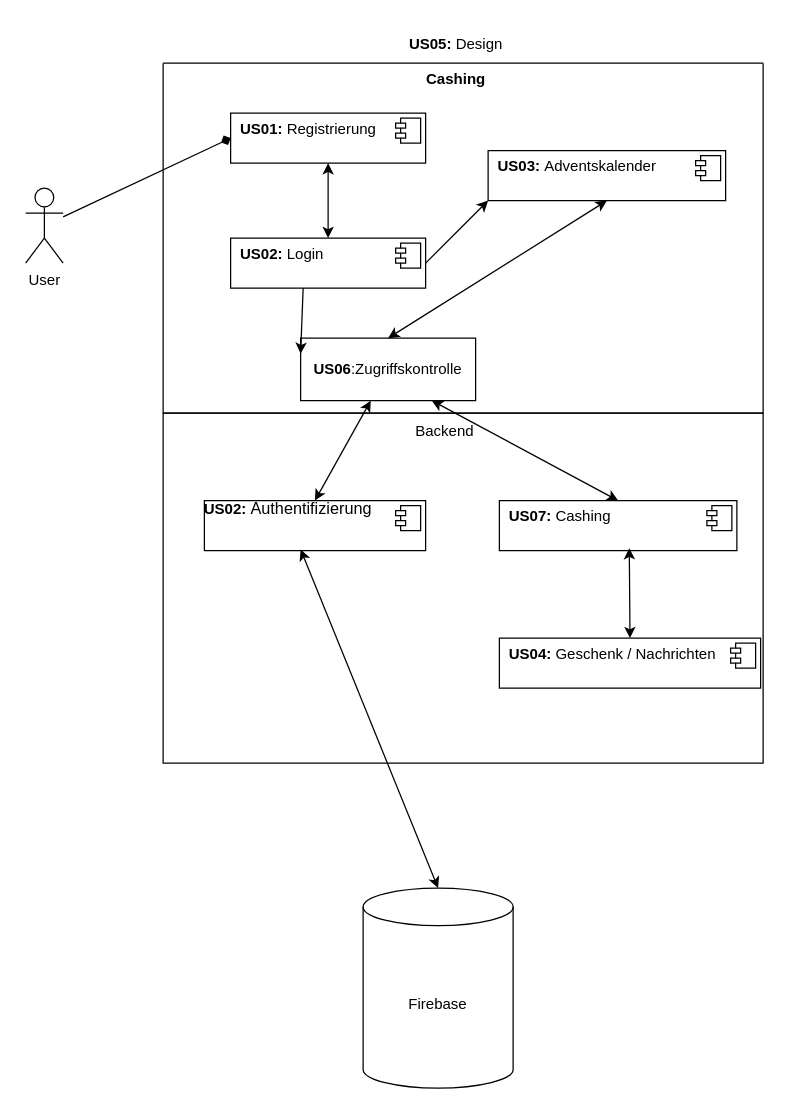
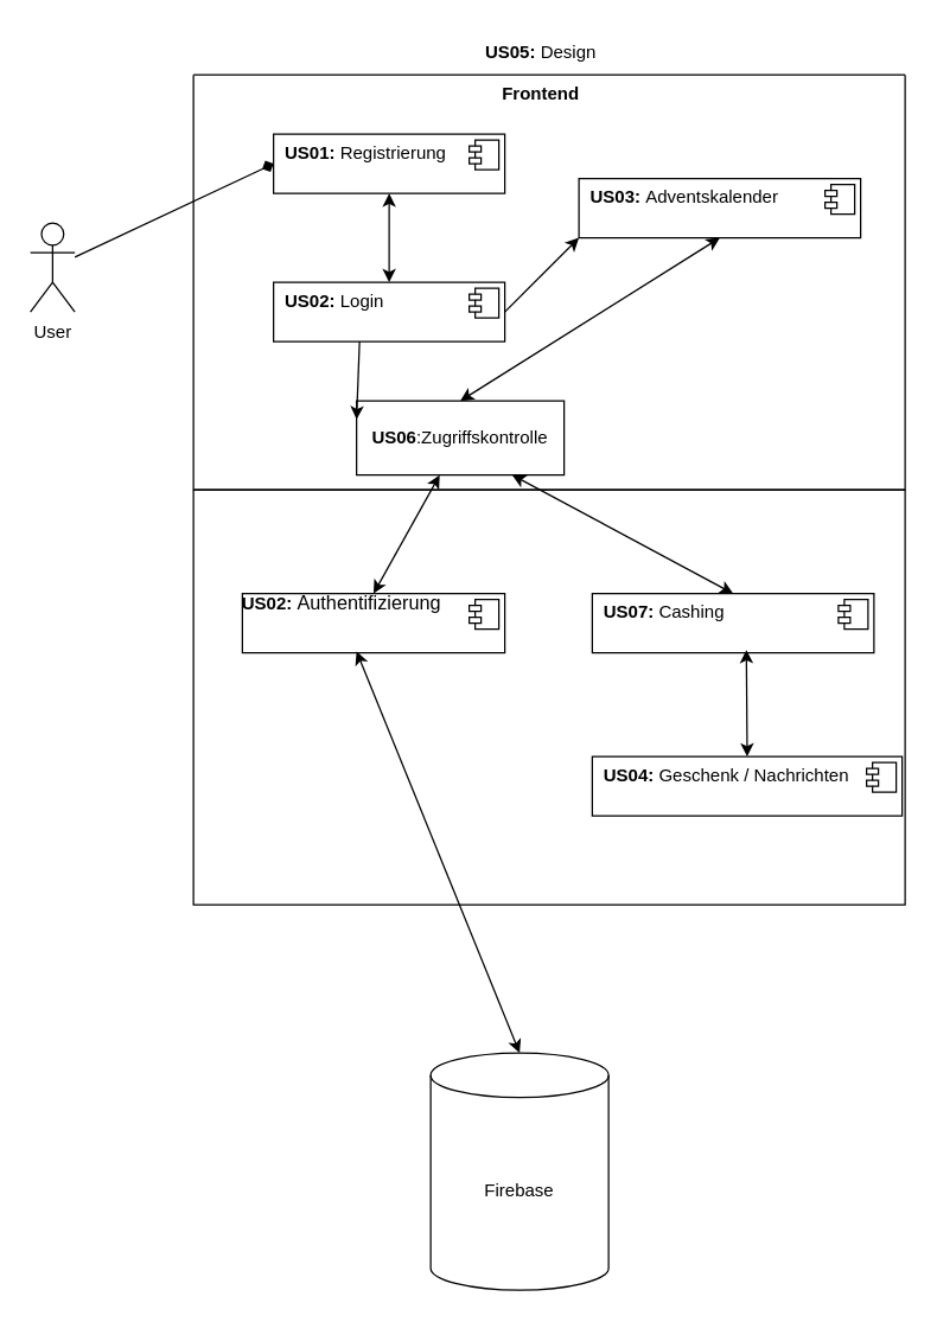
  <mxCell id="0" />
  <mxCell id="1" parent="0" />
  <mxCell id="2" value="" style="swimlane;startSize=0;movable=0;resizable=0;rotatable=0;deletable=0;editable=0;locked=1;connectable=0;" vertex="1" parent="1"><mxGeometry x="130" y="50" width="480" height="280" as="geometry" /></mxCell>
  <mxCell id="3" value="User" style="shape=umlActor;verticalLabelPosition=bottom;verticalAlign=top;html=1;" vertex="1" parent="1"><mxGeometry x="20" y="150" width="30" height="60" as="geometry" /></mxCell>
  <mxCell id="4" value="" style="endArrow=diamond;html=1;rounded=0;entryX=0;entryY=0.5;entryDx=0;entryDy=0;" edge="1" parent="1" source="3" target="5"><mxGeometry width="50" height="50" relative="1" as="geometry"><mxPoint x="340" y="180" as="sourcePoint" /><mxPoint x="200" y="140" as="targetPoint" /></mxGeometry></mxCell>
  <mxCell id="5" value="&lt;p style=&quot;margin:0px;margin-top:6px;text-align:center;&quot;&gt;&lt;/p&gt;&lt;p style=&quot;margin:0px;margin-left:8px;&quot;&gt;&lt;b&gt;US01:&amp;nbsp;&lt;/b&gt;Registrierung&lt;br&gt;&lt;br&gt;&lt;/p&gt;" style="align=left;overflow=fill;html=1;dropTarget=0;whiteSpace=wrap;" vertex="1" parent="1"><mxGeometry x="184" y="90" width="156" height="40" as="geometry" /></mxCell>
  <mxCell id="6" value="" style="shape=component;jettyWidth=8;jettyHeight=4;" vertex="1" parent="5"><mxGeometry x="1" width="20" height="20" relative="1" as="geometry"><mxPoint x="-24" y="4" as="offset" /></mxGeometry></mxCell>
  <mxCell id="7" value="&lt;p style=&quot;margin:0px;margin-top:6px;text-align:center;&quot;&gt;&lt;/p&gt;&lt;p style=&quot;margin:0px;margin-left:8px;&quot;&gt;&lt;b&gt;US02:&amp;nbsp;&lt;/b&gt;Login&lt;br&gt;&lt;br&gt;&lt;/p&gt;" style="align=left;overflow=fill;html=1;dropTarget=0;whiteSpace=wrap;" vertex="1" parent="1"><mxGeometry x="184" y="190" width="156" height="40" as="geometry" /></mxCell>
  <mxCell id="8" value="" style="shape=component;jettyWidth=8;jettyHeight=4;" vertex="1" parent="7"><mxGeometry x="1" width="20" height="20" relative="1" as="geometry"><mxPoint x="-24" y="4" as="offset" /></mxGeometry></mxCell>
  <mxCell id="9" value="" style="endArrow=classic;startArrow=classic;html=1;rounded=0;exitX=0.5;exitY=0;exitDx=0;exitDy=0;" edge="1" parent="1" source="7" target="5"><mxGeometry width="50" height="50" relative="1" as="geometry"><mxPoint x="340" y="180" as="sourcePoint" /><mxPoint x="390" y="130" as="targetPoint" /></mxGeometry></mxCell>
  <mxCell id="10" value="" style="endArrow=classic;html=1;rounded=0;exitX=1;exitY=0.5;exitDx=0;exitDy=0;" edge="1" parent="1" source="7"><mxGeometry width="50" height="50" relative="1" as="geometry"><mxPoint x="340" y="180" as="sourcePoint" /><mxPoint x="390" y="160" as="targetPoint" /></mxGeometry></mxCell>
  <mxCell id="11" value="&lt;p style=&quot;margin:0px;margin-top:6px;text-align:center;&quot;&gt;&lt;/p&gt;&lt;p style=&quot;margin:0px;margin-left:8px;&quot;&gt;&lt;b&gt;US03:&amp;nbsp;&lt;/b&gt;Adventskalender&lt;br&gt;&lt;br&gt;&lt;/p&gt;" style="align=left;overflow=fill;html=1;dropTarget=0;whiteSpace=wrap;" vertex="1" parent="1"><mxGeometry x="390" y="120" width="190" height="40" as="geometry" /></mxCell>
  <mxCell id="12" value="" style="shape=component;jettyWidth=8;jettyHeight=4;" vertex="1" parent="11"><mxGeometry x="1" width="20" height="20" relative="1" as="geometry"><mxPoint x="-24" y="4" as="offset" /></mxGeometry></mxCell>
  <mxCell id="13" value="&lt;b&gt;US05: &lt;/b&gt;Design" style="text;html=1;align=center;verticalAlign=middle;resizable=0;points=[];autosize=1;strokeColor=none;fillColor=none;" vertex="1" parent="1"><mxGeometry x="314" y="20" width="100" height="30" as="geometry" /></mxCell>
  <mxCell id="14" value="" style="swimlane;startSize=0;movable=0;resizable=0;rotatable=0;deletable=0;editable=0;locked=1;connectable=0;" vertex="1" parent="1"><mxGeometry x="130" y="330" width="480" height="280" as="geometry" /></mxCell>
- <mxCell id="15" value="Backend" style="text;html=1;align=center;verticalAlign=middle;resizable=0;points=[];autosize=1;strokeColor=none;fillColor=none;" vertex="1" parent="14"><mxGeometry x="190" width="70" height="30" as="geometry" /></mxCell>
  <mxCell id="16" value="" style="endArrow=classic;startArrow=classic;html=1;rounded=0;entryX=0.5;entryY=1;entryDx=0;entryDy=0;exitX=0.5;exitY=0;exitDx=0;exitDy=0;" edge="1" parent="1" source="19" target="11"><mxGeometry width="50" height="50" relative="1" as="geometry"><mxPoint x="690" y="367" as="sourcePoint" /><mxPoint x="690.07" y="160" as="targetPoint" /></mxGeometry></mxCell>
  <mxCell id="17" value="&lt;p style=&quot;margin:0px;margin-top:6px;text-align:center;&quot;&gt;&lt;/p&gt;&lt;p style=&quot;margin:0px;margin-left:8px;&quot;&gt;&lt;b&gt;US07:&amp;nbsp;&lt;/b&gt;Cashing&lt;br&gt;&lt;br&gt;&lt;/p&gt;" style="align=left;overflow=fill;html=1;dropTarget=0;whiteSpace=wrap;" vertex="1" parent="1"><mxGeometry x="399" y="400" width="190" height="40" as="geometry" /></mxCell>
  <mxCell id="18" value="" style="shape=component;jettyWidth=8;jettyHeight=4;" vertex="1" parent="17"><mxGeometry x="1" width="20" height="20" relative="1" as="geometry"><mxPoint x="-24" y="4" as="offset" /></mxGeometry></mxCell>
  <mxCell id="19" value="&lt;b style=&quot;text-align: left;&quot;&gt;US06&lt;/b&gt;:Zugriffskontrolle" style="html=1;whiteSpace=wrap;" vertex="1" parent="1"><mxGeometry x="240" y="270" width="140" height="50" as="geometry" /></mxCell>
  <mxCell id="20" value="" style="endArrow=classic;html=1;rounded=0;exitX=0.372;exitY=1;exitDx=0;exitDy=0;exitPerimeter=0;entryX=0;entryY=0.25;entryDx=0;entryDy=0;" edge="1" parent="1" source="7" target="19"><mxGeometry width="50" height="50" relative="1" as="geometry"><mxPoint x="340" y="520" as="sourcePoint" /><mxPoint x="390" y="470" as="targetPoint" /></mxGeometry></mxCell>
  <mxCell id="21" value="&lt;b&gt;US02:&amp;nbsp;&lt;/b&gt;&lt;span style=&quot;line-height: 107%; font-family: Calibri, sans-serif;&quot; lang=&quot;DE-CH&quot;&gt;&lt;font style=&quot;font-size: 13px;&quot;&gt;Authentifizierung&lt;/font&gt;&lt;/span&gt;" style="align=left;overflow=fill;html=1;dropTarget=0;whiteSpace=wrap;" vertex="1" parent="1"><mxGeometry x="163" y="400" width="177" height="40" as="geometry" /></mxCell>
  <mxCell id="22" value="" style="shape=component;jettyWidth=8;jettyHeight=4;" vertex="1" parent="21"><mxGeometry x="1" width="20" height="20" relative="1" as="geometry"><mxPoint x="-24" y="4" as="offset" /></mxGeometry></mxCell>
  <mxCell id="23" value="" style="endArrow=classic;startArrow=classic;html=1;rounded=0;exitX=0.5;exitY=0;exitDx=0;exitDy=0;" edge="1" parent="1" source="21" target="19"><mxGeometry width="50" height="50" relative="1" as="geometry"><mxPoint x="260" y="390" as="sourcePoint" /><mxPoint x="310" y="340" as="targetPoint" /></mxGeometry></mxCell>
  <mxCell id="24" value="" style="endArrow=classic;startArrow=classic;html=1;rounded=0;exitX=0.5;exitY=0;exitDx=0;exitDy=0;entryX=0.75;entryY=1;entryDx=0;entryDy=0;" edge="1" parent="1" source="17" target="19"><mxGeometry width="50" height="50" relative="1" as="geometry"><mxPoint x="353" y="410" as="sourcePoint" /><mxPoint x="440" y="340" as="targetPoint" /></mxGeometry></mxCell>
  <mxCell id="25" value="&lt;p style=&quot;margin:0px;margin-top:6px;text-align:center;&quot;&gt;&lt;/p&gt;&lt;p style=&quot;margin:0px;margin-left:8px;&quot;&gt;&lt;b&gt;US04: &lt;/b&gt;Geschenk / Nachrichten&lt;br&gt;&lt;br&gt;&lt;/p&gt;" style="align=left;overflow=fill;html=1;dropTarget=0;whiteSpace=wrap;" vertex="1" parent="1"><mxGeometry x="399" y="510" width="209" height="40" as="geometry" /></mxCell>
  <mxCell id="26" value="" style="shape=component;jettyWidth=8;jettyHeight=4;" vertex="1" parent="25"><mxGeometry x="1" width="20" height="20" relative="1" as="geometry"><mxPoint x="-24" y="4" as="offset" /></mxGeometry></mxCell>
  <mxCell id="27" value="" style="endArrow=classic;startArrow=classic;html=1;rounded=0;entryX=0.547;entryY=0.95;entryDx=0;entryDy=0;entryPerimeter=0;exitX=0.5;exitY=0;exitDx=0;exitDy=0;" edge="1" parent="1" source="25" target="17"><mxGeometry width="50" height="50" relative="1" as="geometry"><mxPoint x="340" y="520" as="sourcePoint" /><mxPoint x="390" y="470" as="targetPoint" /></mxGeometry></mxCell>
- <mxCell id="28" value="Cashing" style="text;align=center;fontStyle=1;verticalAlign=middle;spacingLeft=3;spacingRight=3;strokeColor=none;rotatable=0;points=[[0,0.5],[1,0.5]];portConstraint=eastwest;html=1;" vertex="1" parent="1"><mxGeometry x="324" y="50" width="80" height="26" as="geometry" /></mxCell>
+ <mxCell id="28" value="Frontend" style="text;align=center;fontStyle=1;verticalAlign=middle;spacingLeft=3;spacingRight=3;strokeColor=none;rotatable=0;points=[[0,0.5],[1,0.5]];portConstraint=eastwest;html=1;" vertex="1" parent="1"><mxGeometry x="324" y="50" width="80" height="26" as="geometry" /></mxCell>
  <mxCell id="29" value="Firebase" style="shape=cylinder3;whiteSpace=wrap;html=1;boundedLbl=1;backgroundOutline=1;size=15;" vertex="1" parent="1"><mxGeometry x="290" y="710" width="120" height="160" as="geometry" /></mxCell>
  <mxCell id="30" value="" style="endArrow=classic;startArrow=classic;html=1;rounded=0;entryX=0.435;entryY=0.975;entryDx=0;entryDy=0;entryPerimeter=0;" edge="1" parent="1" target="21"><mxGeometry width="50" height="50" relative="1" as="geometry"><mxPoint x="350" y="710" as="sourcePoint" /><mxPoint x="496" y="560" as="targetPoint" /></mxGeometry></mxCell>
